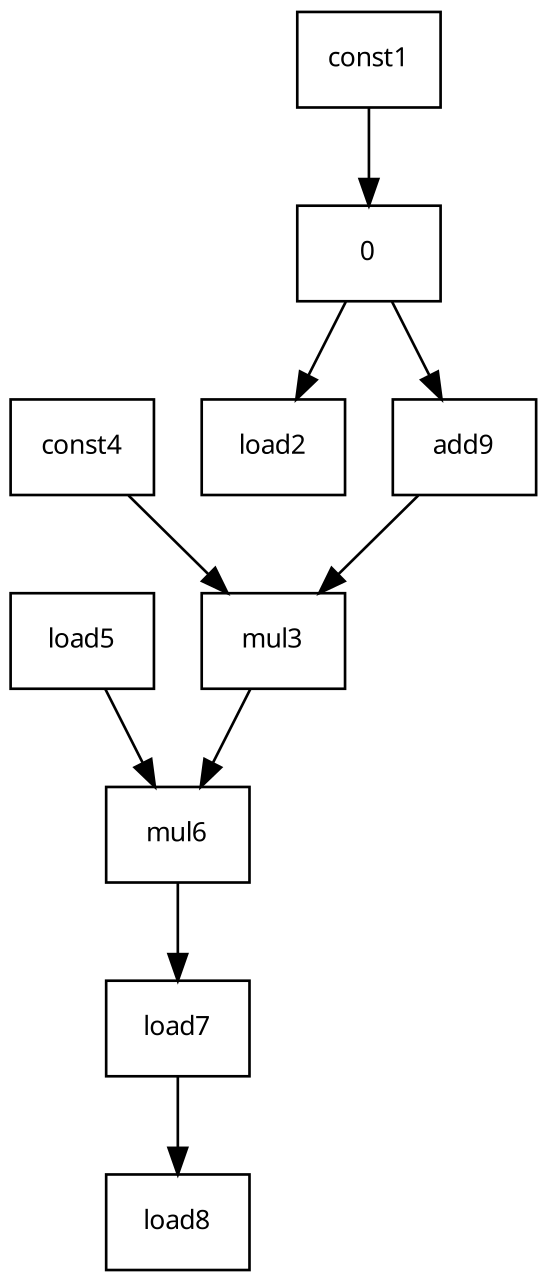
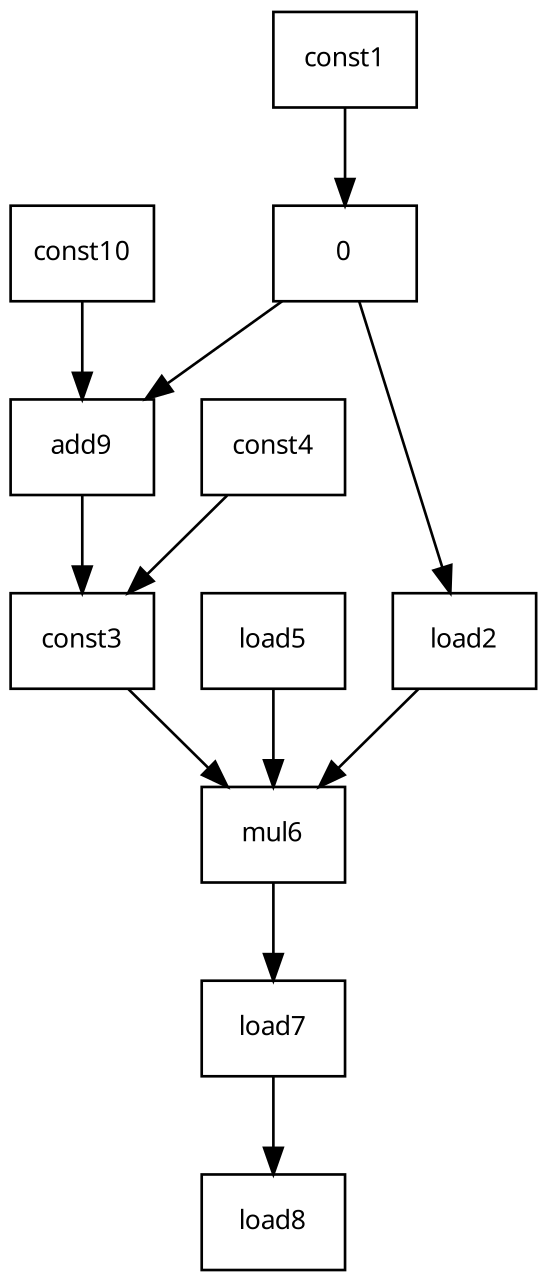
  digraph {
    compound=true
    fontname=Verdana
    fontsize=10
    node [fontname=Verdana fontsize=10 shape=record]
    edge [fontname=Verdana fontsize=10]
    n1 [label=0]
    load2
    add9
    mul6
    const1
    n6 [label=load7]
-   mul3
+   mul3 [label=const3]
    load5
    const4
    n10 [label=load8]
+   const10
    n1 -> load2
    n1 -> add9
+   load2 -> mul6
    add9 -> mul3
    mul6 -> n6
    const1 -> n1
    n6 -> n10
    mul3 -> mul6
    load5 -> mul6
    const4 -> mul3
+   const10 -> add9
  }
